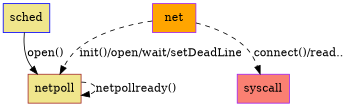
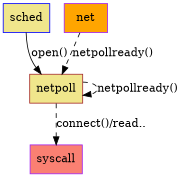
  digraph {
    node [color=purple fillcolor=khaki shape=record style=filled]
    edge [style=dashed]
    sched [color=blue]
    netpoll [color=brown]
    net [fillcolor=orange]
    syscall [fillcolor=salmon]
    sched -> netpoll [label="open()" style=solid]
    netpoll -> netpoll [label="netpollready()"]
-   net -> netpoll [label="init()/open/wait/setDeadLine"]
-   net -> syscall [label="connect()/read.."]
+   net -> netpoll [label="netpollready()"]
+   netpoll -> syscall [label="connect()/read.."]
  }
